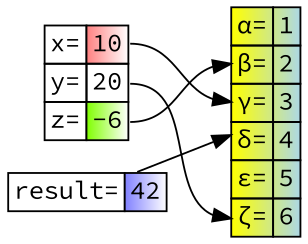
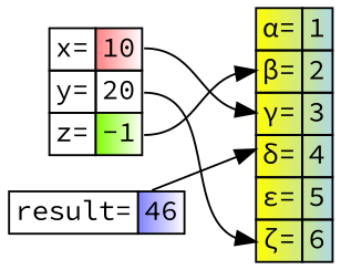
  digraph {
    fontname="Source Code Pro"
    rankdir=LR
    node [fontname="Source Code Pro" shape=plain]
    edge [fontname="Source Code Pro"]
-   n1 [label=< <table border="0" cellborder="1" cellspacing="0">   <tr><td>x=</td><td port="1" bgcolor="#ff8080:#ffffff">10</td></tr>   <tr><td>y=</td><td port="2">20</td></tr>   <tr><td>z=</td><td port="3" bgcolor="#80ff00:#ffffff">-6</td></tr> </table>>]
+   n1 [label=< <table border="0" cellborder="1" cellspacing="0">   <tr><td>x=</td><td port="1" bgcolor="#ff8080:#ffffff">10</td></tr>   <tr><td>y=</td><td port="2">20</td></tr>   <tr><td>z=</td><td port="3" bgcolor="#80ff00:#ffffff">-1</td></tr> </table>>]
    n2 [label=< <table border="0" cellborder="1" cellspacing="0" bgcolor="yellow:lightblue">   <tr><td port="1">&alpha;=</td><td>1</td></tr>   <tr><td port="2">&beta;=</td><td>2</td></tr>   <tr><td port="3">&gamma;=</td><td>3</td></tr>   <tr><td port="4">&delta;=</td><td>4</td></tr>   <tr><td port="5">&epsilon;=</td><td>5</td></tr>   <tr><td port="6">&zeta;=</td><td>6</td></tr> </table>>]
-   n3 [label=< <table border="0" cellborder="1" cellspacing="0">   <tr><td>result=</td><td bgcolor="#8080ff:#ffffff">42</td></tr> </table>>]
+   n3 [label=< <table border="0" cellborder="1" cellspacing="0">   <tr><td>result=</td><td bgcolor="#8080ff:#ffffff">46</td></tr> </table>>]
    n1 -> n2 [headport=3 tailport=1]
    n1 -> n2 [headport=6 tailport=2]
    n1 -> n2 [headport=2 tailport=3]
    n3 -> n2
  }
